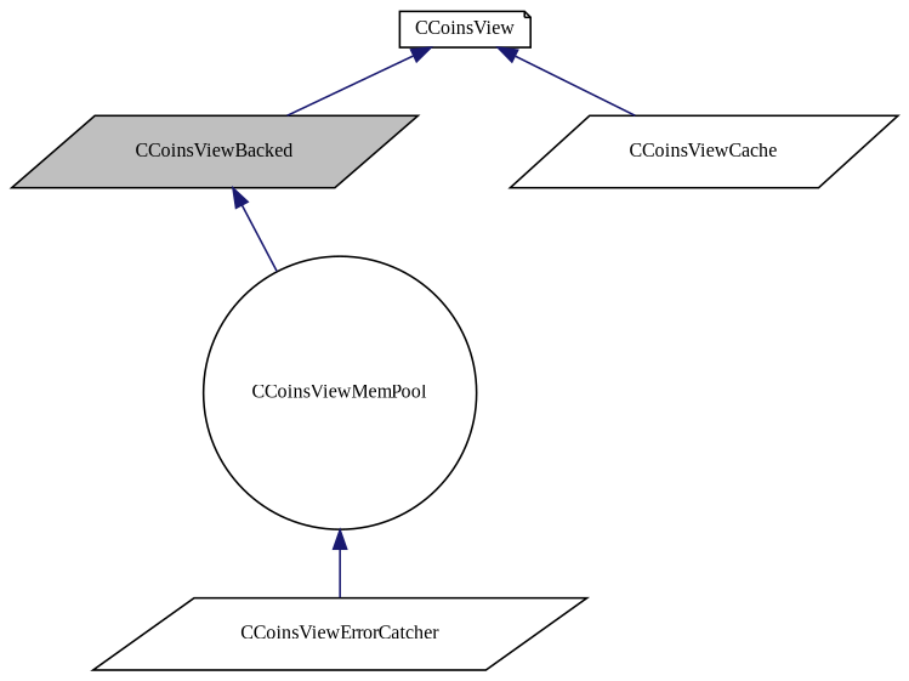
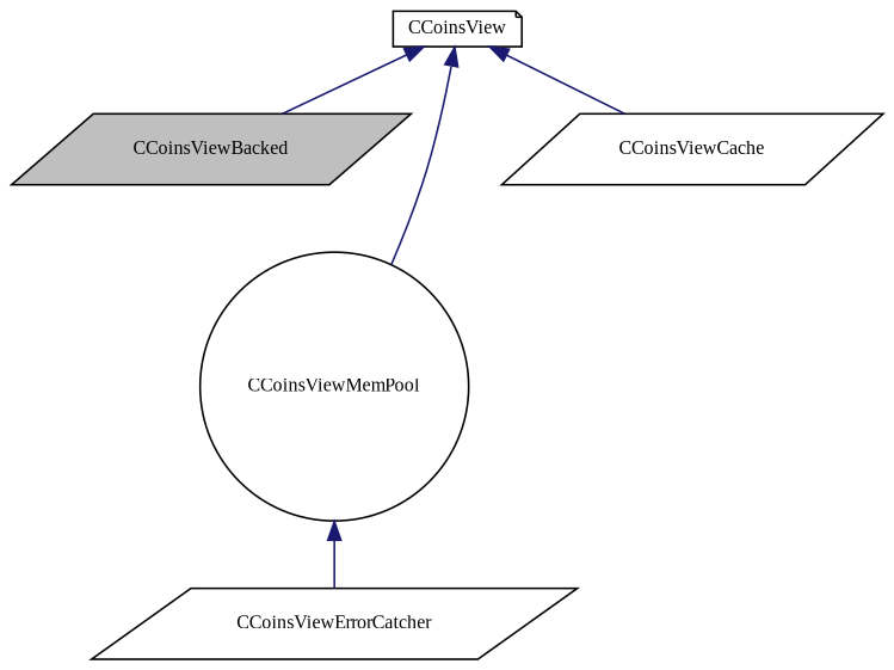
  digraph {
    fontname="Liberation Serif"
    node [color=black fillcolor=white fontname="Liberation Serif" fontsize=10 shape=parallelogram style=filled]
    edge [color=midnightblue dir=back fontname="Liberation Serif" fontsize=10 labelfontname=Helvetica labelfontsize=10 style=solid]
    n1 [fillcolor=grey75 fontcolor=black height=0.2 label=CCoinsViewBacked width=0.4]
    n2 [height=0.2 label=CCoinsViewMemPool shape=circle width=0.4]
    n3 [height=0.2 label=CCoinsViewCache width=0.4]
    n4 [height=0.2 label=CCoinsViewErrorCatcher width=0.4]
    n5 [height=0.2 label=CCoinsView shape=note width=0.4]
-   n1 -> n2
+   n5 -> n2
    n2 -> n4
    n5 -> n1
    n5 -> n3
  }
